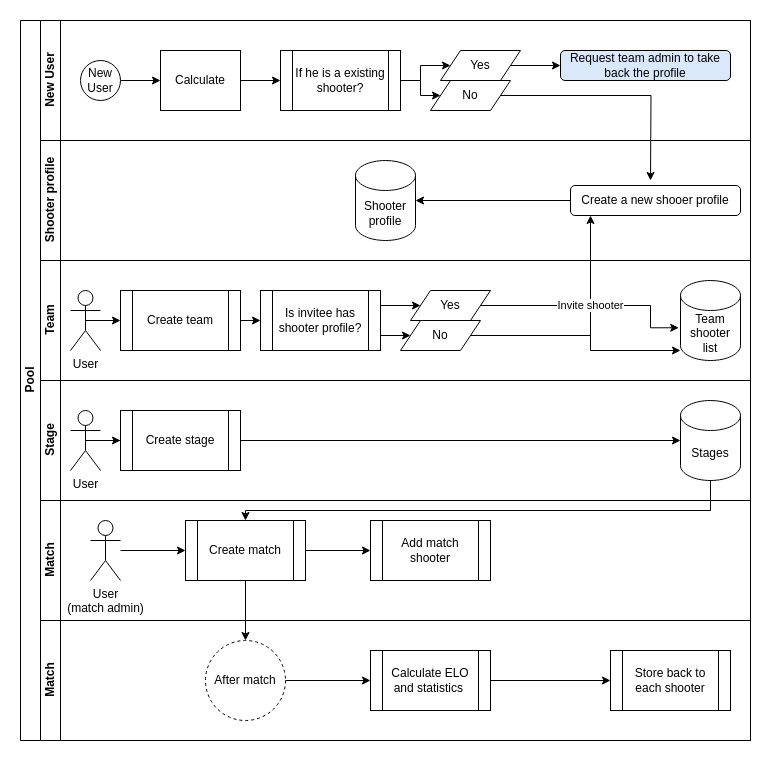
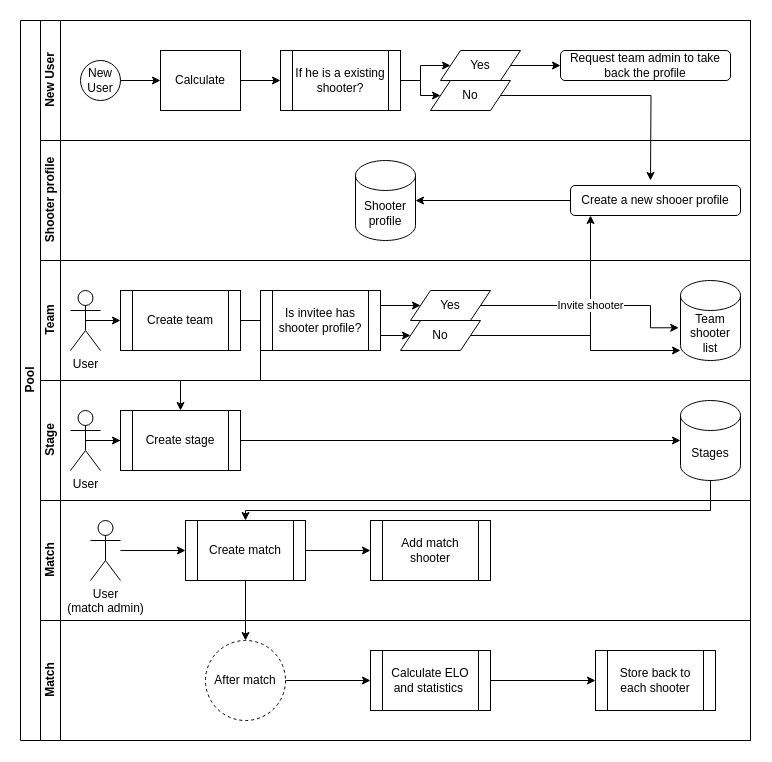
  <mxCell id="0" />
  <mxCell id="1" parent="0" />
  <mxCell id="2" value="Pool" style="swimlane;html=1;childLayout=stackLayout;resizeParent=1;resizeParentMax=0;horizontal=0;startSize=20;horizontalStack=0;fillColor=default;swimlaneFillColor=none;" parent="1" vertex="1"><mxGeometry x="20" y="20" width="730" height="720" as="geometry"><mxRectangle x="120" y="120" width="40" height="50" as="alternateBounds" /></mxGeometry></mxCell>
  <mxCell id="3" value="New User" style="swimlane;html=1;startSize=20;horizontal=0;" parent="2" vertex="1"><mxGeometry x="20" width="710" height="120" as="geometry" /></mxCell>
  <mxCell id="4" value="" style="edgeStyle=orthogonalEdgeStyle;rounded=0;orthogonalLoop=1;jettySize=auto;html=1;" parent="3" source="5" target="7" edge="1"><mxGeometry relative="1" as="geometry" /></mxCell>
  <mxCell id="5" value="New&lt;div&gt;Us&lt;span style=&quot;background-color: initial;&quot;&gt;er&lt;/span&gt;&lt;/div&gt;" style="ellipse;whiteSpace=wrap;html=1;" parent="3" vertex="1"><mxGeometry x="40" y="40" width="40" height="40" as="geometry" /></mxCell>
  <mxCell id="6" style="edgeStyle=orthogonalEdgeStyle;rounded=0;orthogonalLoop=1;jettySize=auto;html=1;exitX=1;exitY=0.5;exitDx=0;exitDy=0;entryX=0;entryY=0.5;entryDx=0;entryDy=0;" edge="1" parent="3" source="7" target="11"><mxGeometry relative="1" as="geometry" /></mxCell>
  <mxCell id="7" value="Calculate" style="rounded=0;whiteSpace=wrap;html=1;fontFamily=Helvetica;fontSize=12;fontColor=#000000;align=center;" parent="3" vertex="1"><mxGeometry x="120" y="30" width="80" height="60" as="geometry" /></mxCell>
  <mxCell id="8" value="" style="edgeStyle=orthogonalEdgeStyle;rounded=0;orthogonalLoop=1;jettySize=auto;html=1;endArrow=classic;endFill=1;" parent="3" edge="1"><mxGeometry relative="1" as="geometry"><mxPoint x="320" y="60" as="sourcePoint" /></mxGeometry></mxCell>
  <mxCell id="9" style="edgeStyle=orthogonalEdgeStyle;rounded=0;orthogonalLoop=1;jettySize=auto;html=1;exitX=1;exitY=0.5;exitDx=0;exitDy=0;entryX=0;entryY=0.5;entryDx=0;entryDy=0;" edge="1" parent="3" source="11" target="12"><mxGeometry relative="1" as="geometry" /></mxCell>
  <mxCell id="10" style="edgeStyle=orthogonalEdgeStyle;rounded=0;orthogonalLoop=1;jettySize=auto;html=1;exitX=1;exitY=0.5;exitDx=0;exitDy=0;entryX=0;entryY=0.5;entryDx=0;entryDy=0;" edge="1" parent="3" source="11" target="14"><mxGeometry relative="1" as="geometry" /></mxCell>
  <mxCell id="11" value="If he is a existing shooter?" style="shape=process;whiteSpace=wrap;html=1;backgroundOutline=1;" vertex="1" parent="3"><mxGeometry x="240" y="30" width="120" height="60" as="geometry" /></mxCell>
  <mxCell id="12" value="Yes" style="shape=parallelogram;perimeter=parallelogramPerimeter;whiteSpace=wrap;html=1;fixedSize=1;" vertex="1" parent="3"><mxGeometry x="400" y="30" width="80" height="30" as="geometry" /></mxCell>
  <mxCell id="13" style="edgeStyle=orthogonalEdgeStyle;rounded=0;orthogonalLoop=1;jettySize=auto;html=1;exitX=1;exitY=0.5;exitDx=0;exitDy=0;" edge="1" parent="3" source="14"><mxGeometry relative="1" as="geometry"><mxPoint x="610" y="160" as="targetPoint" /></mxGeometry></mxCell>
  <mxCell id="14" value="No" style="shape=parallelogram;perimeter=parallelogramPerimeter;whiteSpace=wrap;html=1;fixedSize=1;" vertex="1" parent="3"><mxGeometry x="390" y="60" width="80" height="30" as="geometry" /></mxCell>
  <mxCell id="15" value="Shooter profile" style="swimlane;html=1;startSize=20;horizontal=0;" vertex="1" parent="2"><mxGeometry x="20" y="120" width="710" height="120" as="geometry" /></mxCell>
  <mxCell id="16" value="" style="edgeStyle=orthogonalEdgeStyle;rounded=0;orthogonalLoop=1;jettySize=auto;html=1;endArrow=classic;endFill=1;" edge="1" parent="15"><mxGeometry relative="1" as="geometry"><mxPoint x="320" y="60" as="sourcePoint" /></mxGeometry></mxCell>
- <mxCell id="17" value="Request team admin to take back the profile" style="rounded=1;whiteSpace=wrap;html=1;fillColor=#dae8fc;" vertex="1" parent="15"><mxGeometry x="520" y="-90" width="170" height="30" as="geometry" /></mxCell>
+ <mxCell id="17" value="Request team admin to take back the profile" style="rounded=1;whiteSpace=wrap;html=1;" vertex="1" parent="15"><mxGeometry x="520" y="-90" width="170" height="30" as="geometry" /></mxCell>
  <mxCell id="18" style="edgeStyle=orthogonalEdgeStyle;rounded=0;orthogonalLoop=1;jettySize=auto;html=1;exitX=0;exitY=0.5;exitDx=0;exitDy=0;" edge="1" parent="15" source="19" target="20"><mxGeometry relative="1" as="geometry" /></mxCell>
  <mxCell id="19" value="Create a new shooer profile" style="rounded=1;whiteSpace=wrap;html=1;" vertex="1" parent="15"><mxGeometry x="530" y="45" width="170" height="30" as="geometry" /></mxCell>
  <mxCell id="20" value="Shooter profile" style="shape=cylinder3;whiteSpace=wrap;html=1;boundedLbl=1;backgroundOutline=1;size=15;" vertex="1" parent="15"><mxGeometry x="315" y="20" width="60" height="80" as="geometry" /></mxCell>
  <mxCell id="21" style="edgeStyle=orthogonalEdgeStyle;rounded=0;orthogonalLoop=1;jettySize=auto;html=1;exitX=1;exitY=0.5;exitDx=0;exitDy=0;" edge="1" parent="2" source="12" target="17"><mxGeometry relative="1" as="geometry" /></mxCell>
  <mxCell id="22" style="edgeStyle=orthogonalEdgeStyle;rounded=0;orthogonalLoop=1;jettySize=auto;html=1;exitX=1;exitY=0.5;exitDx=0;exitDy=0;" edge="1" parent="2" source="36" target="19"><mxGeometry relative="1" as="geometry"><Array as="points"><mxPoint x="570" y="315" /></Array></mxGeometry></mxCell>
  <mxCell id="23" value="Team" style="swimlane;html=1;startSize=20;horizontal=0;" vertex="1" parent="2"><mxGeometry x="20" y="240" width="710" height="120" as="geometry" /></mxCell>
  <mxCell id="24" value="" style="edgeStyle=orthogonalEdgeStyle;rounded=0;orthogonalLoop=1;jettySize=auto;html=1;endArrow=classic;endFill=1;" edge="1" parent="23"><mxGeometry relative="1" as="geometry"><mxPoint x="320" y="60" as="sourcePoint" /></mxGeometry></mxCell>
  <mxCell id="25" style="edgeStyle=orthogonalEdgeStyle;rounded=0;orthogonalLoop=1;jettySize=auto;html=1;exitX=0;exitY=0.5;exitDx=0;exitDy=0;" edge="1" parent="23"><mxGeometry relative="1" as="geometry"><mxPoint x="530" y="60" as="sourcePoint" /></mxGeometry></mxCell>
- <mxCell id="26" style="edgeStyle=orthogonalEdgeStyle;rounded=0;orthogonalLoop=1;jettySize=auto;html=1;exitX=1;exitY=0.5;exitDx=0;exitDy=0;entryX=0;entryY=0.5;entryDx=0;entryDy=0;" edge="1" parent="23" source="27" target="33"><mxGeometry relative="1" as="geometry" /></mxCell>
+ <mxCell id="26" style="edgeStyle=orthogonalEdgeStyle;rounded=0;orthogonalLoop=1;jettySize=auto;html=1;exitX=1;exitY=0.5;exitDx=0;exitDy=0;" edge="1" parent="23" source="27" target="44"><mxGeometry relative="1" as="geometry" /></mxCell>
  <mxCell id="27" value="Create team" style="shape=process;whiteSpace=wrap;html=1;backgroundOutline=1;" vertex="1" parent="23"><mxGeometry x="80" y="30" width="120" height="60" as="geometry" /></mxCell>
  <mxCell id="28" style="edgeStyle=orthogonalEdgeStyle;rounded=0;orthogonalLoop=1;jettySize=auto;html=1;exitX=0.5;exitY=0.5;exitDx=0;exitDy=0;exitPerimeter=0;entryX=0;entryY=0.5;entryDx=0;entryDy=0;" edge="1" parent="23" source="29" target="27"><mxGeometry relative="1" as="geometry" /></mxCell>
  <mxCell id="29" value="User" style="shape=umlActor;verticalLabelPosition=bottom;verticalAlign=top;html=1;outlineConnect=0;" vertex="1" parent="23"><mxGeometry x="30" y="30" width="30" height="60" as="geometry" /></mxCell>
  <mxCell id="30" value="Team shooter list" style="shape=cylinder3;whiteSpace=wrap;html=1;boundedLbl=1;backgroundOutline=1;size=15;" vertex="1" parent="23"><mxGeometry x="640" y="20" width="60" height="80" as="geometry" /></mxCell>
  <mxCell id="31" style="edgeStyle=orthogonalEdgeStyle;rounded=0;orthogonalLoop=1;jettySize=auto;html=1;exitX=1;exitY=0.25;exitDx=0;exitDy=0;entryX=0;entryY=0.5;entryDx=0;entryDy=0;" edge="1" parent="23" source="33" target="34"><mxGeometry relative="1" as="geometry" /></mxCell>
  <mxCell id="32" style="edgeStyle=orthogonalEdgeStyle;rounded=0;orthogonalLoop=1;jettySize=auto;html=1;exitX=1;exitY=0.75;exitDx=0;exitDy=0;entryX=0;entryY=0.5;entryDx=0;entryDy=0;" edge="1" parent="23" source="33" target="36"><mxGeometry relative="1" as="geometry" /></mxCell>
  <mxCell id="33" value="Is&lt;span style=&quot;background-color: initial;&quot;&gt;&amp;nbsp;invitee has shooter profile?&lt;/span&gt;" style="shape=process;whiteSpace=wrap;html=1;backgroundOutline=1;" vertex="1" parent="23"><mxGeometry x="220" y="30" width="120" height="60" as="geometry" /></mxCell>
  <mxCell id="34" value="Yes" style="shape=parallelogram;perimeter=parallelogramPerimeter;whiteSpace=wrap;html=1;fixedSize=1;" vertex="1" parent="23"><mxGeometry x="370" y="30" width="80" height="30" as="geometry" /></mxCell>
  <mxCell id="35" style="edgeStyle=orthogonalEdgeStyle;rounded=0;orthogonalLoop=1;jettySize=auto;html=1;exitX=1;exitY=0.5;exitDx=0;exitDy=0;" edge="1" parent="23" source="36" target="30"><mxGeometry relative="1" as="geometry"><Array as="points"><mxPoint x="550" y="75" /><mxPoint x="550" y="90" /></Array></mxGeometry></mxCell>
  <mxCell id="36" value="No" style="shape=parallelogram;perimeter=parallelogramPerimeter;whiteSpace=wrap;html=1;fixedSize=1;" vertex="1" parent="23"><mxGeometry x="360" y="60" width="80" height="30" as="geometry" /></mxCell>
  <mxCell id="37" value="Invite shooter" style="edgeStyle=orthogonalEdgeStyle;rounded=0;orthogonalLoop=1;jettySize=auto;html=1;exitX=1;exitY=0.5;exitDx=0;exitDy=0;entryX=-0.029;entryY=0.591;entryDx=0;entryDy=0;entryPerimeter=0;" edge="1" parent="23" source="34" target="30"><mxGeometry relative="1" as="geometry"><Array as="points"><mxPoint x="610" y="45" /><mxPoint x="610" y="67" /></Array></mxGeometry></mxCell>
  <mxCell id="38" value="Stage" style="swimlane;html=1;startSize=20;horizontal=0;" vertex="1" parent="2"><mxGeometry x="20" y="360" width="710" height="120" as="geometry" /></mxCell>
  <mxCell id="39" value="" style="edgeStyle=orthogonalEdgeStyle;rounded=0;orthogonalLoop=1;jettySize=auto;html=1;endArrow=classic;endFill=1;" edge="1" parent="38"><mxGeometry relative="1" as="geometry"><mxPoint x="320" y="60" as="sourcePoint" /></mxGeometry></mxCell>
  <mxCell id="40" style="edgeStyle=orthogonalEdgeStyle;rounded=0;orthogonalLoop=1;jettySize=auto;html=1;exitX=0;exitY=0.5;exitDx=0;exitDy=0;" edge="1" parent="38"><mxGeometry relative="1" as="geometry"><mxPoint x="530" y="60" as="sourcePoint" /></mxGeometry></mxCell>
  <mxCell id="41" style="edgeStyle=orthogonalEdgeStyle;rounded=0;orthogonalLoop=1;jettySize=auto;html=1;exitX=0.5;exitY=0.5;exitDx=0;exitDy=0;exitPerimeter=0;" edge="1" parent="38" source="42" target="44"><mxGeometry relative="1" as="geometry" /></mxCell>
  <mxCell id="42" value="User" style="shape=umlActor;verticalLabelPosition=bottom;verticalAlign=top;html=1;outlineConnect=0;" vertex="1" parent="38"><mxGeometry x="30" y="30" width="30" height="60" as="geometry" /></mxCell>
  <mxCell id="43" style="edgeStyle=orthogonalEdgeStyle;rounded=0;orthogonalLoop=1;jettySize=auto;html=1;exitX=1;exitY=0.5;exitDx=0;exitDy=0;" edge="1" parent="38" source="44" target="45"><mxGeometry relative="1" as="geometry" /></mxCell>
  <mxCell id="44" value="Create stage" style="shape=process;whiteSpace=wrap;html=1;backgroundOutline=1;" vertex="1" parent="38"><mxGeometry x="80" y="30" width="120" height="60" as="geometry" /></mxCell>
  <mxCell id="45" value="Stages" style="shape=cylinder3;whiteSpace=wrap;html=1;boundedLbl=1;backgroundOutline=1;size=15;" vertex="1" parent="38"><mxGeometry x="640" y="20" width="60" height="80" as="geometry" /></mxCell>
  <mxCell id="46" value="Match" style="swimlane;html=1;startSize=20;horizontal=0;" vertex="1" parent="2"><mxGeometry x="20" y="480" width="710" height="120" as="geometry" /></mxCell>
  <mxCell id="47" value="" style="edgeStyle=orthogonalEdgeStyle;rounded=0;orthogonalLoop=1;jettySize=auto;html=1;endArrow=classic;endFill=1;" edge="1" parent="46"><mxGeometry relative="1" as="geometry"><mxPoint x="320" y="60" as="sourcePoint" /></mxGeometry></mxCell>
  <mxCell id="48" style="edgeStyle=orthogonalEdgeStyle;rounded=0;orthogonalLoop=1;jettySize=auto;html=1;exitX=0;exitY=0.5;exitDx=0;exitDy=0;" edge="1" parent="46"><mxGeometry relative="1" as="geometry"><mxPoint x="530" y="60" as="sourcePoint" /></mxGeometry></mxCell>
  <mxCell id="49" style="edgeStyle=orthogonalEdgeStyle;rounded=0;orthogonalLoop=1;jettySize=auto;html=1;exitX=0.5;exitY=0.5;exitDx=0;exitDy=0;exitPerimeter=0;" edge="1" parent="46"><mxGeometry relative="1" as="geometry"><mxPoint x="45" y="60" as="sourcePoint" /></mxGeometry></mxCell>
  <mxCell id="50" style="edgeStyle=orthogonalEdgeStyle;rounded=0;orthogonalLoop=1;jettySize=auto;html=1;exitX=1;exitY=0.5;exitDx=0;exitDy=0;" edge="1" parent="46"><mxGeometry relative="1" as="geometry"><mxPoint x="200" y="60" as="sourcePoint" /></mxGeometry></mxCell>
  <mxCell id="51" style="edgeStyle=orthogonalEdgeStyle;rounded=0;orthogonalLoop=1;jettySize=auto;html=1;entryX=0;entryY=0.5;entryDx=0;entryDy=0;" edge="1" parent="46" source="52" target="54"><mxGeometry relative="1" as="geometry"><mxPoint x="70" y="50" as="sourcePoint" /></mxGeometry></mxCell>
  <mxCell id="52" value="User&lt;div&gt;(match admin)&lt;/div&gt;" style="shape=umlActor;verticalLabelPosition=bottom;verticalAlign=top;html=1;outlineConnect=0;" vertex="1" parent="46"><mxGeometry x="50" y="20" width="30" height="60" as="geometry" /></mxCell>
  <mxCell id="53" style="edgeStyle=orthogonalEdgeStyle;rounded=0;orthogonalLoop=1;jettySize=auto;html=1;exitX=1;exitY=0.5;exitDx=0;exitDy=0;" edge="1" parent="46" source="54" target="55"><mxGeometry relative="1" as="geometry" /></mxCell>
  <mxCell id="54" value="Create match" style="shape=process;whiteSpace=wrap;html=1;backgroundOutline=1;" vertex="1" parent="46"><mxGeometry x="145" y="20" width="120" height="60" as="geometry" /></mxCell>
  <mxCell id="55" value="Add match shooter" style="shape=process;whiteSpace=wrap;html=1;backgroundOutline=1;" vertex="1" parent="46"><mxGeometry x="330" y="20" width="120" height="60" as="geometry" /></mxCell>
  <mxCell id="56" value="Match" style="swimlane;html=1;startSize=20;horizontal=0;" vertex="1" parent="2"><mxGeometry x="20" y="600" width="710" height="120" as="geometry" /></mxCell>
  <mxCell id="57" value="" style="edgeStyle=orthogonalEdgeStyle;rounded=0;orthogonalLoop=1;jettySize=auto;html=1;endArrow=classic;endFill=1;" edge="1" parent="56"><mxGeometry relative="1" as="geometry"><mxPoint x="320" y="60" as="sourcePoint" /></mxGeometry></mxCell>
  <mxCell id="58" style="edgeStyle=orthogonalEdgeStyle;rounded=0;orthogonalLoop=1;jettySize=auto;html=1;exitX=0;exitY=0.5;exitDx=0;exitDy=0;" edge="1" parent="56"><mxGeometry relative="1" as="geometry"><mxPoint x="530" y="60" as="sourcePoint" /></mxGeometry></mxCell>
  <mxCell id="59" style="edgeStyle=orthogonalEdgeStyle;rounded=0;orthogonalLoop=1;jettySize=auto;html=1;exitX=0.5;exitY=0.5;exitDx=0;exitDy=0;exitPerimeter=0;" edge="1" parent="56"><mxGeometry relative="1" as="geometry"><mxPoint x="45" y="60" as="sourcePoint" /></mxGeometry></mxCell>
  <mxCell id="60" style="edgeStyle=orthogonalEdgeStyle;rounded=0;orthogonalLoop=1;jettySize=auto;html=1;exitX=1;exitY=0.5;exitDx=0;exitDy=0;" edge="1" parent="56"><mxGeometry relative="1" as="geometry"><mxPoint x="200" y="60" as="sourcePoint" /></mxGeometry></mxCell>
  <mxCell id="61" style="edgeStyle=orthogonalEdgeStyle;rounded=0;orthogonalLoop=1;jettySize=auto;html=1;entryX=0;entryY=0.5;entryDx=0;entryDy=0;" edge="1" parent="56"><mxGeometry relative="1" as="geometry"><mxPoint x="80" y="50" as="sourcePoint" /></mxGeometry></mxCell>
  <mxCell id="62" style="edgeStyle=orthogonalEdgeStyle;rounded=0;orthogonalLoop=1;jettySize=auto;html=1;exitX=1;exitY=0.5;exitDx=0;exitDy=0;" edge="1" parent="56"><mxGeometry relative="1" as="geometry"><mxPoint x="265" y="50" as="sourcePoint" /></mxGeometry></mxCell>
  <mxCell id="63" style="edgeStyle=orthogonalEdgeStyle;rounded=0;orthogonalLoop=1;jettySize=auto;html=1;exitX=1;exitY=0.5;exitDx=0;exitDy=0;" edge="1" parent="56" source="64" target="66"><mxGeometry relative="1" as="geometry" /></mxCell>
  <mxCell id="64" value="After match" style="ellipse;whiteSpace=wrap;html=1;aspect=fixed;dashed=1;" vertex="1" parent="56"><mxGeometry x="165" y="20" width="80" height="80" as="geometry" /></mxCell>
  <mxCell id="65" style="edgeStyle=orthogonalEdgeStyle;rounded=0;orthogonalLoop=1;jettySize=auto;html=1;exitX=1;exitY=0.5;exitDx=0;exitDy=0;entryX=0;entryY=0.5;entryDx=0;entryDy=0;" edge="1" parent="56" source="66" target="67"><mxGeometry relative="1" as="geometry" /></mxCell>
  <mxCell id="66" value="Calculate ELO&lt;div&gt;and statistics&amp;nbsp;&lt;/div&gt;" style="shape=process;whiteSpace=wrap;html=1;backgroundOutline=1;" vertex="1" parent="56"><mxGeometry x="330" y="30" width="120" height="60" as="geometry" /></mxCell>
- <mxCell id="67" value="Store back to each shooter" style="shape=process;whiteSpace=wrap;html=1;backgroundOutline=1;" vertex="1" parent="56"><mxGeometry x="570" y="30" width="120" height="60" as="geometry" /></mxCell>
+ <mxCell id="67" value="Store back to each shooter" style="shape=process;whiteSpace=wrap;html=1;backgroundOutline=1;" vertex="1" parent="56"><mxGeometry x="555" y="30" width="120" height="60" as="geometry" /></mxCell>
  <mxCell id="68" style="edgeStyle=orthogonalEdgeStyle;rounded=0;orthogonalLoop=1;jettySize=auto;html=1;entryX=0.5;entryY=0;entryDx=0;entryDy=0;" edge="1" parent="2" source="45" target="54"><mxGeometry relative="1" as="geometry"><Array as="points"><mxPoint x="690" y="490" /><mxPoint x="225" y="490" /></Array></mxGeometry></mxCell>
  <mxCell id="69" style="edgeStyle=orthogonalEdgeStyle;rounded=0;orthogonalLoop=1;jettySize=auto;html=1;" edge="1" parent="2" source="54" target="64"><mxGeometry relative="1" as="geometry" /></mxCell>
